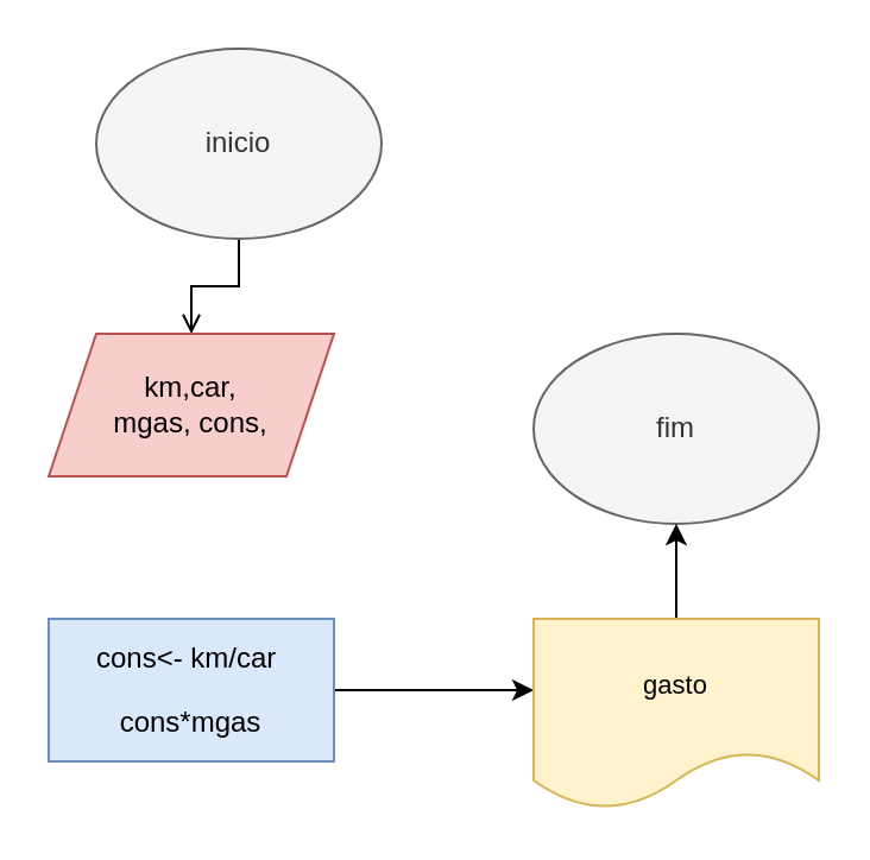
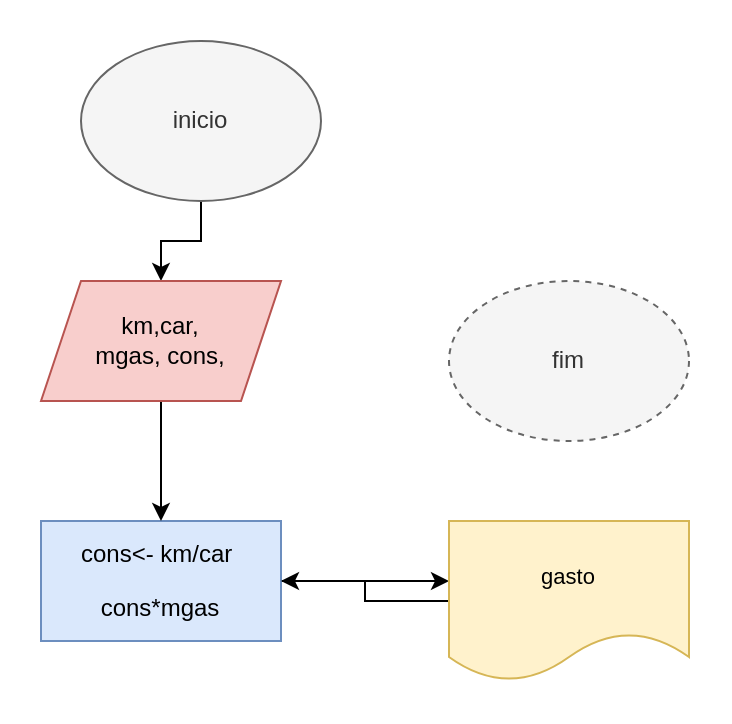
  <mxCell id="0" />
  <mxCell id="1" parent="0" />
- <mxCell id="2" value="fim" style="ellipse;whiteSpace=wrap;html=1;fillColor=#f5f5f5;fontColor=#333333;strokeColor=#666666;" vertex="1" parent="1"><mxGeometry x="224" y="140" width="120" height="80" as="geometry" /></mxCell>
- <mxCell id="3" value="" style="edgeStyle=orthogonalEdgeStyle;rounded=0;orthogonalLoop=1;jettySize=auto;html=1;fontSize=11;endArrow=open;" edge="1" parent="1" source="4" target="8"><mxGeometry relative="1" as="geometry" /></mxCell>
+ <mxCell id="2" value="fim" style="ellipse;whiteSpace=wrap;html=1;fillColor=#f5f5f5;fontColor=#333333;strokeColor=#666666;dashed=1;" vertex="1" parent="1"><mxGeometry x="224" y="140" width="120" height="80" as="geometry" /></mxCell>
+ <mxCell id="3" value="" style="edgeStyle=orthogonalEdgeStyle;rounded=0;orthogonalLoop=1;jettySize=auto;html=1;fontSize=11;" edge="1" parent="1" source="4" target="8"><mxGeometry relative="1" as="geometry" /></mxCell>
  <mxCell id="4" value="inicio" style="ellipse;whiteSpace=wrap;html=1;fillColor=#f5f5f5;fontColor=#333333;strokeColor=#666666;" vertex="1" parent="1"><mxGeometry x="40" y="20" width="120" height="80" as="geometry" /></mxCell>
  <mxCell id="5" value="" style="edgeStyle=orthogonalEdgeStyle;rounded=0;orthogonalLoop=1;jettySize=auto;html=1;fontSize=11;" edge="1" parent="1" source="6"><mxGeometry relative="1" as="geometry"><mxPoint x="224" y="290" as="targetPoint" /></mxGeometry></mxCell>
  <mxCell id="6" value="&lt;p&gt;cons&amp;lt;- km/car&amp;nbsp;&lt;/p&gt;&lt;p&gt;&lt;span style=&quot;background-color: initial;&quot;&gt;cons*mgas&lt;/span&gt;&lt;/p&gt;" style="rounded=0;whiteSpace=wrap;html=1;fillColor=#dae8fc;strokeColor=#6c8ebf;" vertex="1" parent="1"><mxGeometry x="20" y="260" width="120" height="60" as="geometry" /></mxCell>
+ <mxCell id="7" value="" style="edgeStyle=orthogonalEdgeStyle;rounded=0;orthogonalLoop=1;jettySize=auto;html=1;fontSize=11;" edge="1" parent="1" source="8" target="6"><mxGeometry relative="1" as="geometry" /></mxCell>
  <mxCell id="8" value="km,car,&lt;br&gt;mgas, cons,&lt;br&gt;" style="shape=parallelogram;perimeter=parallelogramPerimeter;whiteSpace=wrap;html=1;fixedSize=1;fillColor=#f8cecc;strokeColor=#b85450;" vertex="1" parent="1"><mxGeometry x="20" y="140" width="120" height="60" as="geometry" /></mxCell>
- <mxCell id="9" value="" style="edgeStyle=orthogonalEdgeStyle;rounded=0;orthogonalLoop=1;jettySize=auto;html=1;fontSize=11;" edge="1" parent="1" source="10" target="2"><mxGeometry relative="1" as="geometry" /></mxCell>
+ <mxCell id="9" value="" style="edgeStyle=orthogonalEdgeStyle;rounded=0;orthogonalLoop=1;jettySize=auto;html=1;fontSize=11;" edge="1" parent="1" source="10" target="6"><mxGeometry relative="1" as="geometry" /></mxCell>
  <mxCell id="10" value="gasto" style="shape=document;whiteSpace=wrap;html=1;boundedLbl=1;fontSize=11;fillColor=#fff2cc;strokeColor=#d6b656;" vertex="1" parent="1"><mxGeometry x="224" y="260" width="120" height="80" as="geometry" /></mxCell>
